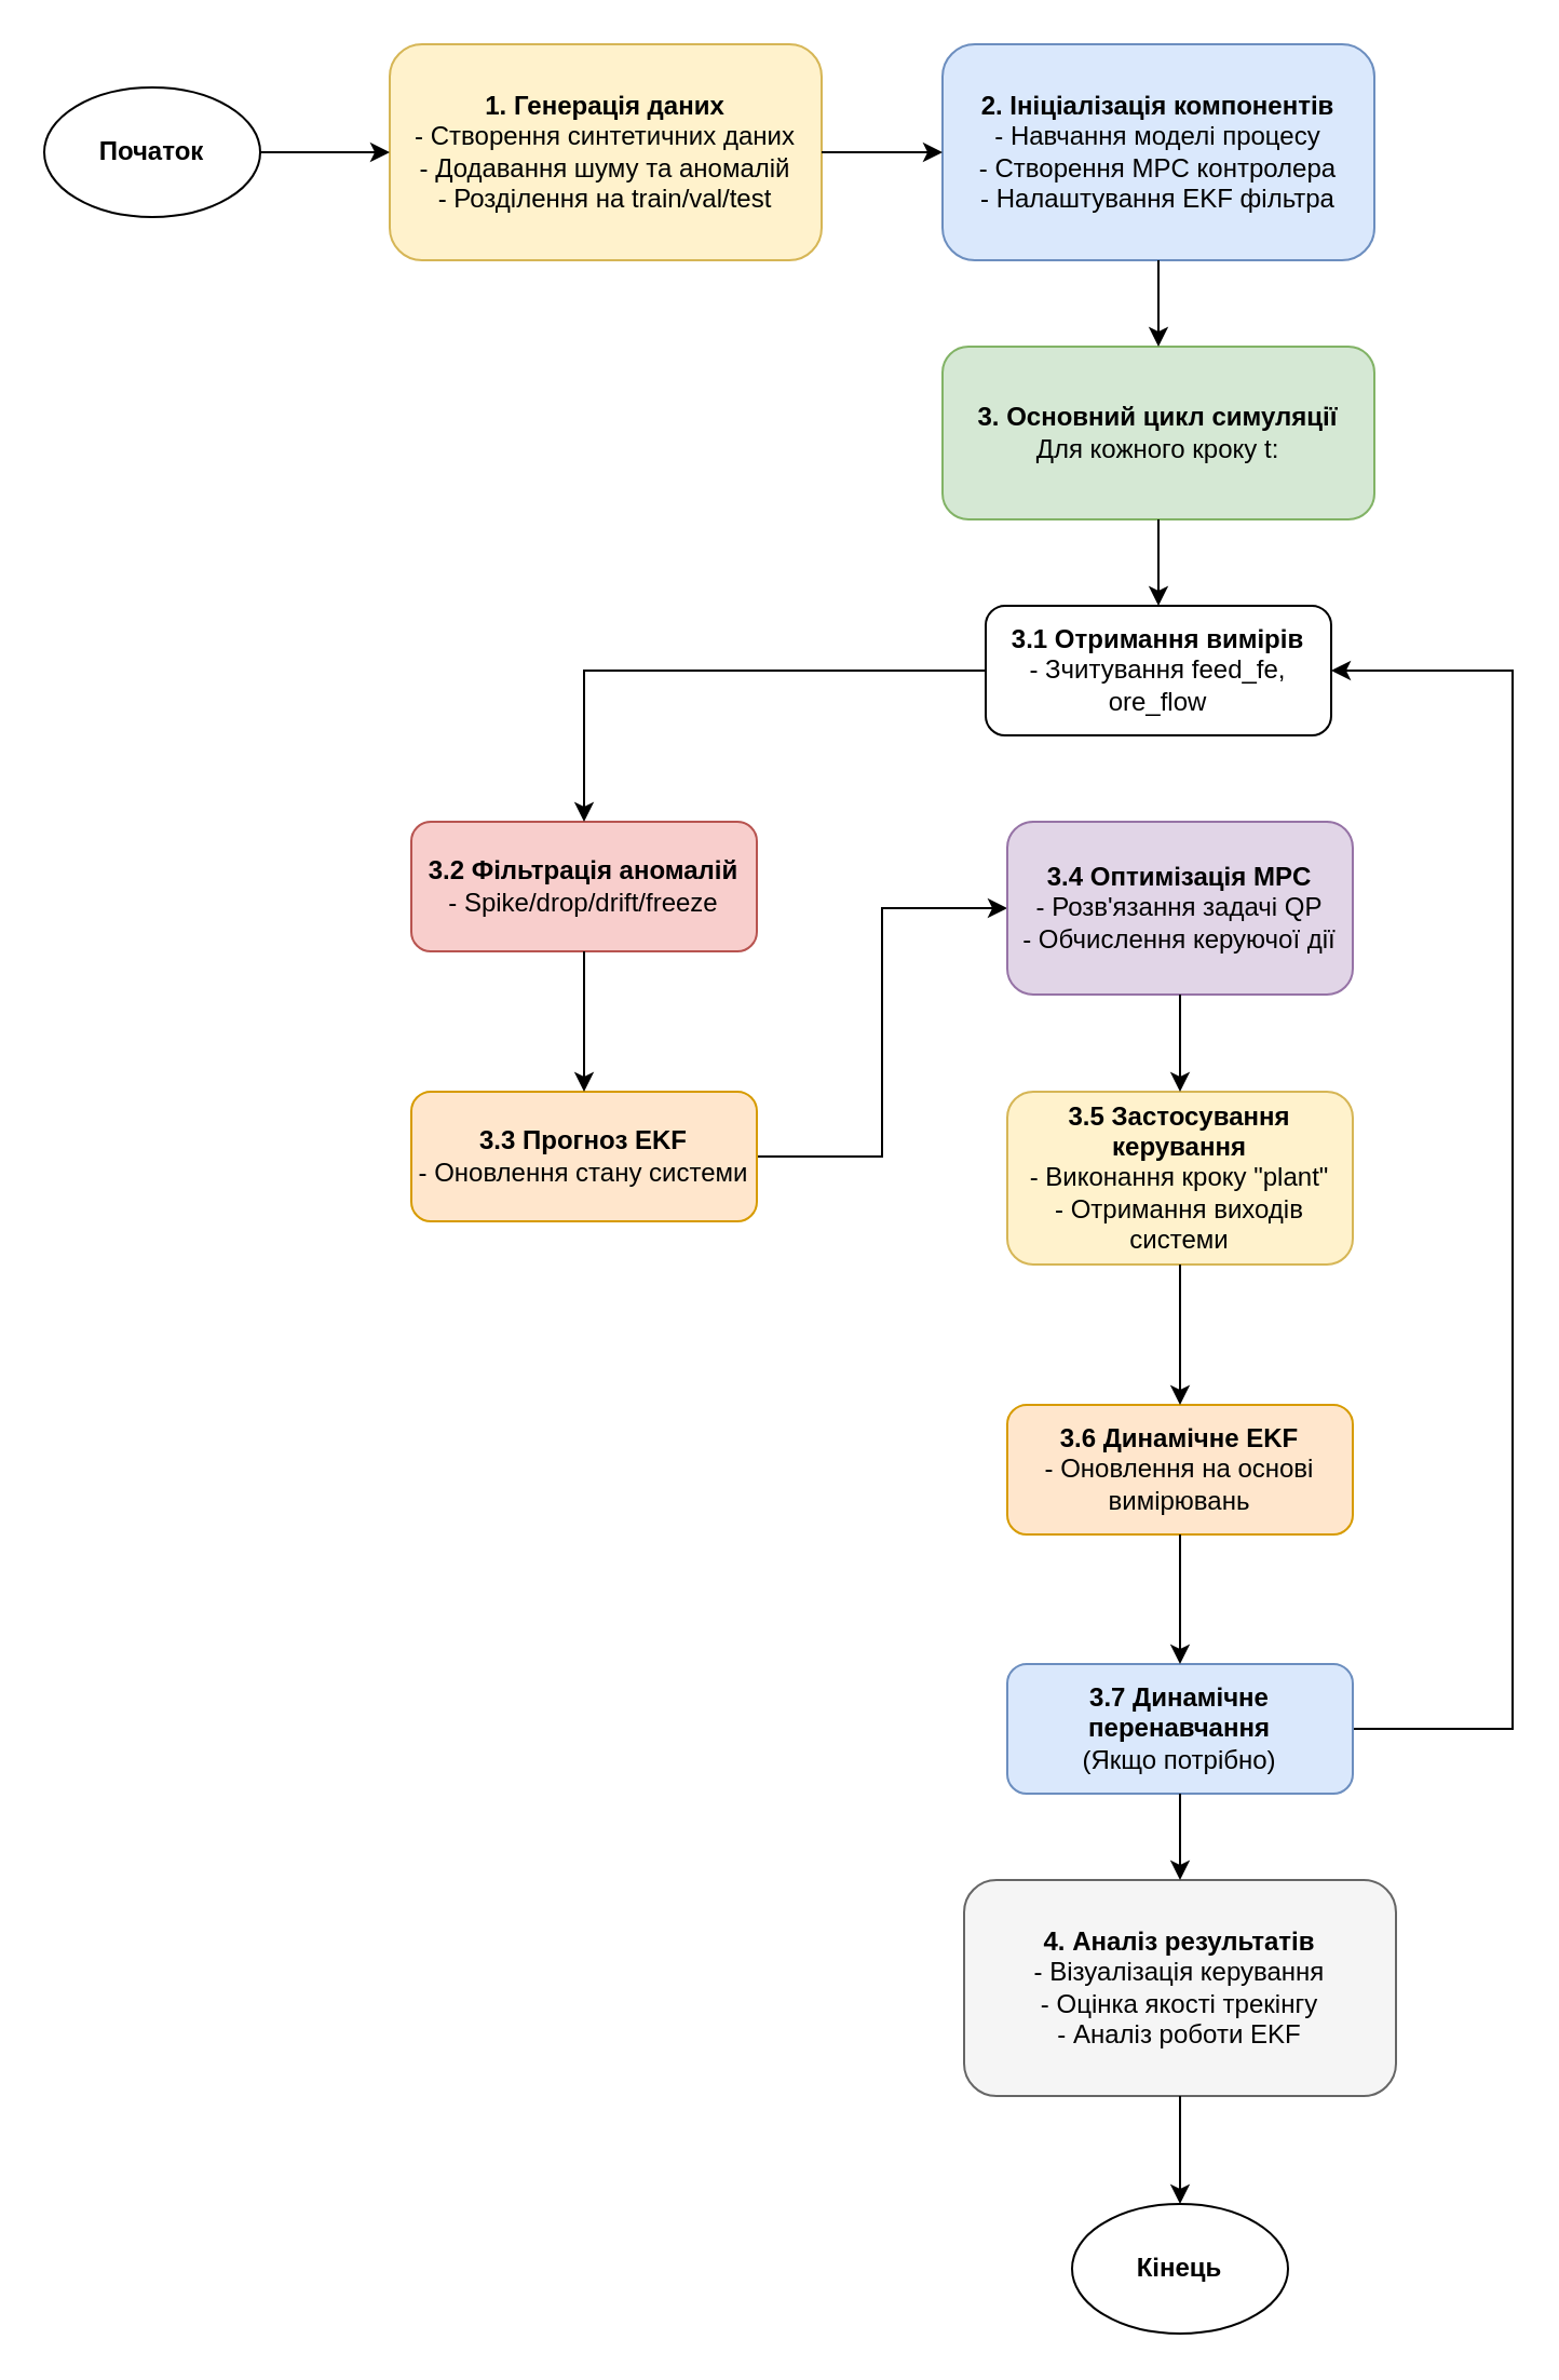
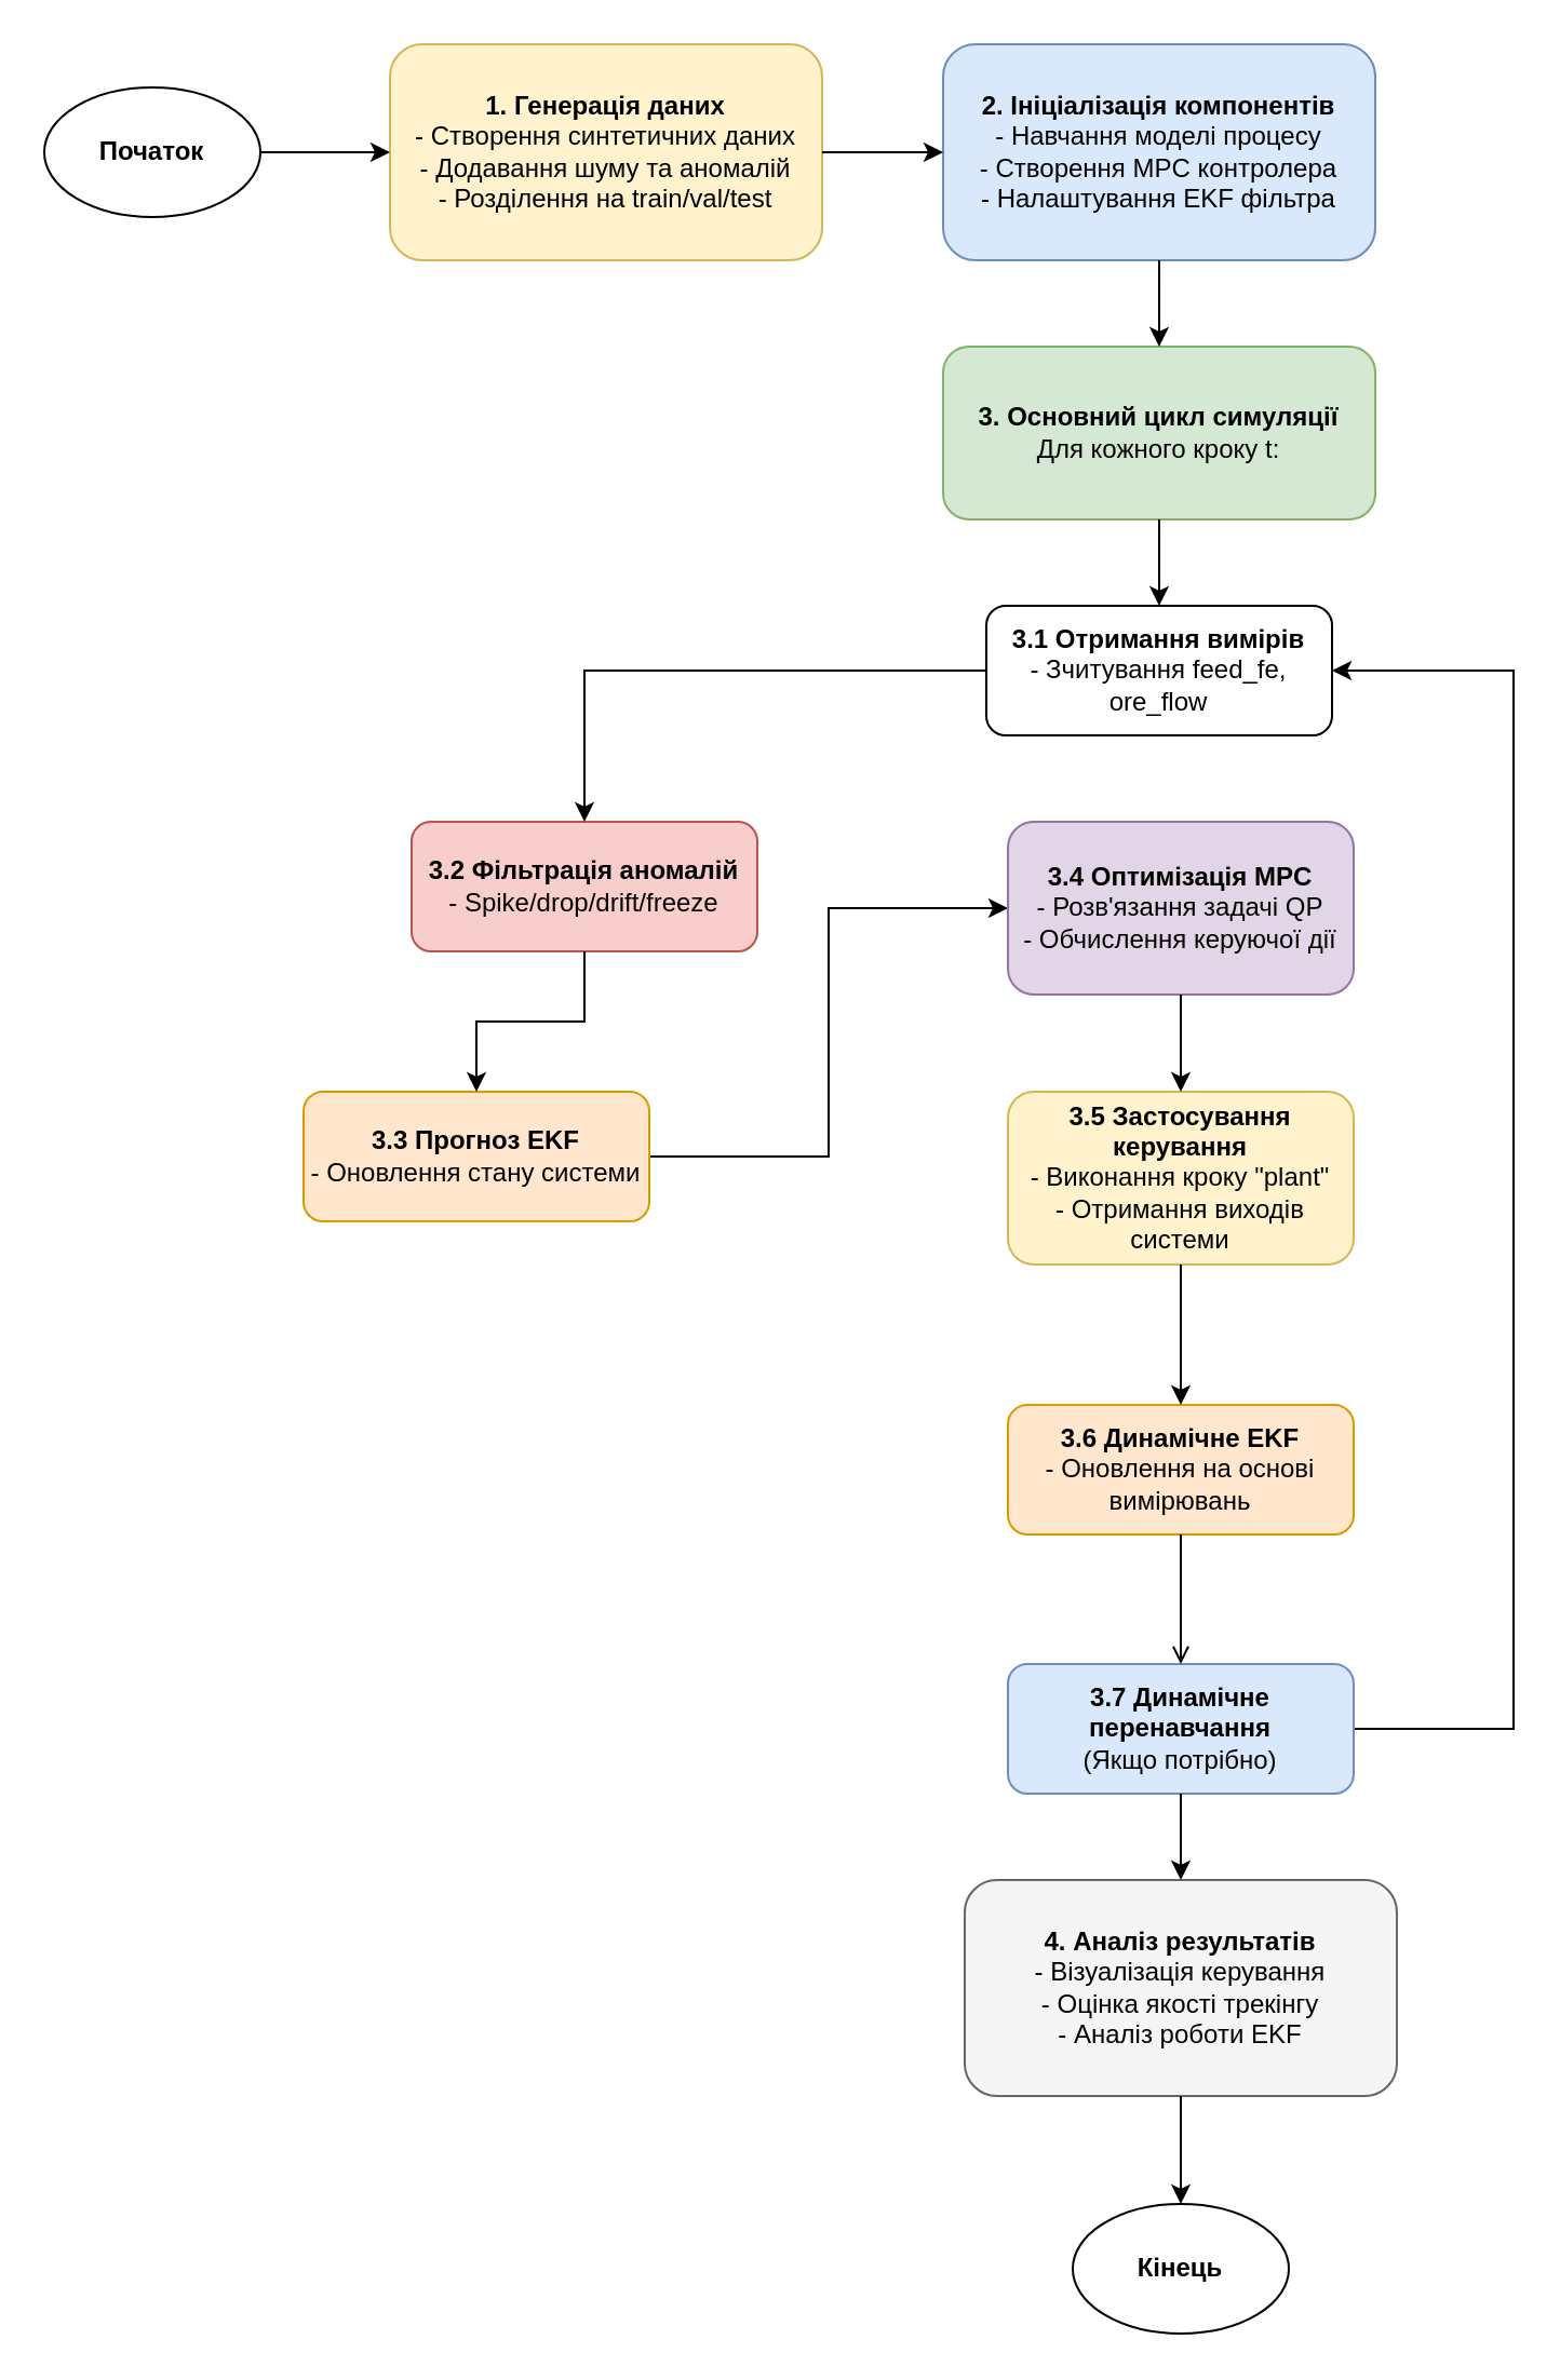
  <mxCell id="0" />
  <mxCell id="1" parent="0" />
  <mxCell id="2" value="&lt;b&gt;Початок&lt;/b&gt;" style="ellipse;whiteSpace=wrap;html=1;" parent="1" vertex="1"><mxGeometry x="20" y="40" width="100" height="60" as="geometry" /></mxCell>
  <mxCell id="3" value="&lt;b&gt;1. Генерація даних&lt;/b&gt;&lt;br&gt;- Створення синтетичних даних&lt;br&gt;- Додавання шуму та аномалій&lt;br&gt;- Розділення на train/val/test" style="rounded=1;whiteSpace=wrap;html=1;fillColor=#fff2cc;strokeColor=#d6b656;" parent="1" vertex="1"><mxGeometry x="180" y="20" width="200" height="100" as="geometry" /></mxCell>
  <mxCell id="4" value="&lt;b&gt;2. Ініціалізація компонентів&lt;/b&gt;&lt;br&gt;- Навчання моделі процесу&lt;br&gt;- Створення MPC контролера&lt;br&gt;- Налаштування EKF фільтра" style="rounded=1;whiteSpace=wrap;html=1;fillColor=#dae8fc;strokeColor=#6c8ebf;" parent="1" vertex="1"><mxGeometry x="436" y="20" width="200" height="100" as="geometry" /></mxCell>
  <mxCell id="5" value="&lt;b&gt;3. Основний цикл симуляції&lt;/b&gt;&lt;br&gt;Для кожного кроку t:" style="rounded=1;whiteSpace=wrap;html=1;fillColor=#d5e8d4;strokeColor=#82b366;" parent="1" vertex="1"><mxGeometry x="436" y="160" width="200" height="80" as="geometry" /></mxCell>
  <mxCell id="6" value="&lt;b&gt;3.1 Отримання вимірів&lt;/b&gt;&lt;br&gt;- Зчитування feed_fe, ore_flow" style="rounded=1;whiteSpace=wrap;html=1;fillColor=#ffffff;strokeColor=#000000;" parent="1" vertex="1"><mxGeometry x="456" y="280" width="160" height="60" as="geometry" /></mxCell>
  <mxCell id="7" value="&lt;b&gt;3.2 Фільтрація аномалій&lt;/b&gt;&lt;br&gt;- Spike/drop/drift/freeze" style="rounded=1;whiteSpace=wrap;html=1;fillColor=#f8cecc;strokeColor=#b85450;" parent="1" vertex="1"><mxGeometry x="190" y="380" width="160" height="60" as="geometry" /></mxCell>
  <mxCell id="8" style="edgeStyle=orthogonalEdgeStyle;rounded=0;orthogonalLoop=1;jettySize=auto;html=1;entryX=0;entryY=0.5;entryDx=0;entryDy=0;" edge="1" parent="1" source="9" target="10"><mxGeometry relative="1" as="geometry" /></mxCell>
- <mxCell id="9" value="&lt;b&gt;3.3 Прогноз EKF&lt;/b&gt;&lt;br&gt;- Оновлення стану системи" style="rounded=1;whiteSpace=wrap;html=1;fillColor=#ffe6cc;strokeColor=#d79b00;" parent="1" vertex="1"><mxGeometry x="190" y="505" width="160" height="60" as="geometry" /></mxCell>
+ <mxCell id="9" value="&lt;b&gt;3.3 Прогноз EKF&lt;/b&gt;&lt;br&gt;- Оновлення стану системи" style="rounded=1;whiteSpace=wrap;html=1;fillColor=#ffe6cc;strokeColor=#d79b00;" parent="1" vertex="1"><mxGeometry x="140" y="505" width="160" height="60" as="geometry" /></mxCell>
  <mxCell id="10" value="&lt;b&gt;3.4 Оптимізація MPC&lt;/b&gt;&lt;br&gt;- Розв'язання задачі QP&lt;br&gt;- Обчислення керуючої дії" style="rounded=1;whiteSpace=wrap;html=1;fillColor=#e1d5e7;strokeColor=#9673a6;" parent="1" vertex="1"><mxGeometry x="466" y="380" width="160" height="80" as="geometry" /></mxCell>
  <mxCell id="11" value="&lt;b&gt;3.5 Застосування керування&lt;/b&gt;&lt;br&gt;- Виконання кроку &amp;quot;plant&amp;quot;&lt;br&gt;- Отримання виходів системи" style="rounded=1;whiteSpace=wrap;html=1;fillColor=#fff2cc;strokeColor=#d6b656;" parent="1" vertex="1"><mxGeometry x="466" y="505" width="160" height="80" as="geometry" /></mxCell>
  <mxCell id="12" value="&lt;b&gt;3.6 Динамічне EKF&lt;/b&gt;&lt;br&gt;- Оновлення на основі вимірювань" style="rounded=1;whiteSpace=wrap;html=1;fillColor=#ffe6cc;strokeColor=#d79b00;" parent="1" vertex="1"><mxGeometry x="466" y="650" width="160" height="60" as="geometry" /></mxCell>
  <mxCell id="13" style="edgeStyle=orthogonalEdgeStyle;rounded=0;orthogonalLoop=1;jettySize=auto;html=1;entryX=1;entryY=0.5;entryDx=0;entryDy=0;" edge="1" parent="1" source="14" target="6"><mxGeometry relative="1" as="geometry"><Array as="points"><mxPoint x="700" y="800" /><mxPoint x="700" y="310" /></Array></mxGeometry></mxCell>
  <mxCell id="14" value="&lt;b&gt;3.7 Динамічне перенавчання&lt;/b&gt;&lt;br&gt;(Якщо потрібно)" style="rounded=1;whiteSpace=wrap;html=1;fillColor=#dae8fc;strokeColor=#6c8ebf;" parent="1" vertex="1"><mxGeometry x="466" y="770" width="160" height="60" as="geometry" /></mxCell>
  <mxCell id="15" value="&lt;b&gt;4. Аналіз результатів&lt;/b&gt;&lt;br&gt;- Візуалізація керування&lt;br&gt;- Оцінка якості трекінгу&lt;br&gt;- Аналіз роботи EKF" style="rounded=1;whiteSpace=wrap;html=1;fillColor=#f5f5f5;strokeColor=#666666;" parent="1" vertex="1"><mxGeometry x="446" y="870" width="200" height="100" as="geometry" /></mxCell>
  <mxCell id="16" value="&lt;b&gt;Кінець&lt;/b&gt;" style="ellipse;whiteSpace=wrap;html=1;" parent="1" vertex="1"><mxGeometry x="496" y="1020" width="100" height="60" as="geometry" /></mxCell>
  <mxCell id="17" style="edgeStyle=orthogonalEdgeStyle;rounded=0;orthogonalLoop=1;jettySize=auto;html=1;" parent="1" source="2" target="3" edge="1"><mxGeometry relative="1" as="geometry" /></mxCell>
  <mxCell id="18" style="edgeStyle=orthogonalEdgeStyle;rounded=0;orthogonalLoop=1;jettySize=auto;html=1;" parent="1" source="3" target="4" edge="1"><mxGeometry relative="1" as="geometry" /></mxCell>
  <mxCell id="19" style="edgeStyle=orthogonalEdgeStyle;rounded=0;orthogonalLoop=1;jettySize=auto;html=1;" parent="1" source="4" target="5" edge="1"><mxGeometry relative="1" as="geometry" /></mxCell>
  <mxCell id="20" style="edgeStyle=orthogonalEdgeStyle;rounded=0;orthogonalLoop=1;jettySize=auto;html=1;" parent="1" source="5" target="6" edge="1"><mxGeometry relative="1" as="geometry"><mxPoint x="206" y="340" as="targetPoint" /></mxGeometry></mxCell>
  <mxCell id="21" style="edgeStyle=orthogonalEdgeStyle;rounded=0;orthogonalLoop=1;jettySize=auto;html=1;" parent="1" source="6" target="7" edge="1"><mxGeometry relative="1" as="geometry" /></mxCell>
  <mxCell id="22" style="edgeStyle=orthogonalEdgeStyle;rounded=0;orthogonalLoop=1;jettySize=auto;html=1;" parent="1" source="7" target="9" edge="1"><mxGeometry relative="1" as="geometry" /></mxCell>
  <mxCell id="23" style="edgeStyle=orthogonalEdgeStyle;rounded=0;orthogonalLoop=1;jettySize=auto;html=1;" parent="1" source="10" target="11" edge="1"><mxGeometry relative="1" as="geometry" /></mxCell>
  <mxCell id="24" style="edgeStyle=orthogonalEdgeStyle;rounded=0;orthogonalLoop=1;jettySize=auto;html=1;" parent="1" source="11" target="12" edge="1"><mxGeometry relative="1" as="geometry" /></mxCell>
- <mxCell id="25" style="edgeStyle=orthogonalEdgeStyle;rounded=0;orthogonalLoop=1;jettySize=auto;html=1;" parent="1" source="12" target="14" edge="1"><mxGeometry relative="1" as="geometry"><mxPoint x="326" y="630" as="sourcePoint" /><mxPoint x="206" y="630" as="targetPoint" /></mxGeometry></mxCell>
+ <mxCell id="25" style="edgeStyle=orthogonalEdgeStyle;rounded=0;orthogonalLoop=1;jettySize=auto;html=1;endArrow=open;" parent="1" source="12" target="14" edge="1"><mxGeometry relative="1" as="geometry"><mxPoint x="326" y="630" as="sourcePoint" /><mxPoint x="206" y="630" as="targetPoint" /></mxGeometry></mxCell>
  <mxCell id="26" style="edgeStyle=orthogonalEdgeStyle;rounded=0;orthogonalLoop=1;jettySize=auto;html=1;" parent="1" source="14" target="15" edge="1"><mxGeometry relative="1" as="geometry" /></mxCell>
  <mxCell id="27" style="edgeStyle=orthogonalEdgeStyle;rounded=0;orthogonalLoop=1;jettySize=auto;html=1;exitX=0.5;exitY=1;exitDx=0;exitDy=0;" parent="1" source="15" target="16" edge="1"><mxGeometry relative="1" as="geometry" /></mxCell>
